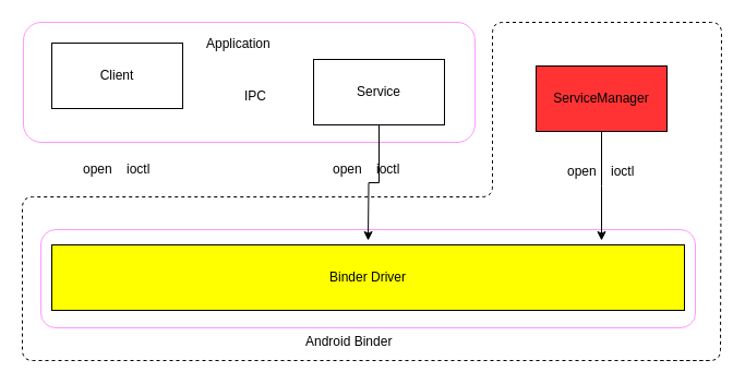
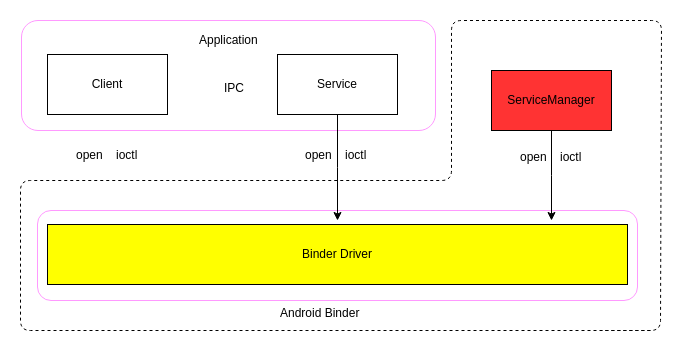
  <mxCell id="0" />
  <mxCell id="1" parent="0" />
  <mxCell id="2" value="" style="rounded=1;whiteSpace=wrap;html=1;strokeColor=#FF99FF;fillColor=#FFFFFF;" vertex="1" parent="1"><mxGeometry x="37" y="210" width="600" height="90" as="geometry" /></mxCell>
  <mxCell id="3" value="" style="rounded=1;whiteSpace=wrap;html=1;strokeColor=#FF99FF;fillColor=#FFFFFF;" vertex="1" parent="1"><mxGeometry x="21" y="20" width="414" height="110" as="geometry" /></mxCell>
  <mxCell id="4" value="" style="endArrow=none;dashed=1;html=1;fillColor=#00CC00;" edge="1" parent="1"><mxGeometry width="50" height="50" relative="1" as="geometry"><mxPoint x="650" y="330" as="sourcePoint" /><mxPoint x="601" y="330" as="targetPoint" /><Array as="points"><mxPoint x="20" y="330" /><mxPoint x="20" y="180" /><mxPoint x="451" y="180" /><mxPoint x="451" y="20" /><mxPoint x="661" y="20" /><mxPoint x="660" y="330" /></Array></mxGeometry></mxCell>
- <mxCell id="5" value="Client" style="rounded=0;whiteSpace=wrap;html=1;" vertex="1" parent="1"><mxGeometry x="47" y="39" width="120" height="60" as="geometry" /></mxCell>
+ <mxCell id="5" value="Client" style="rounded=0;whiteSpace=wrap;html=1;" vertex="1" parent="1"><mxGeometry x="47" y="54" width="120" height="60" as="geometry" /></mxCell>
  <mxCell id="6" value="" style="edgeStyle=orthogonalEdgeStyle;rounded=0;orthogonalLoop=1;jettySize=auto;html=1;" edge="1" parent="1" source="7"><mxGeometry relative="1" as="geometry"><mxPoint x="337" y="220" as="targetPoint" /></mxGeometry></mxCell>
- <mxCell id="7" value="Service" style="rounded=0;whiteSpace=wrap;html=1;" vertex="1" parent="1"><mxGeometry x="287" y="54" width="120" height="60" as="geometry" /></mxCell>
+ <mxCell id="7" value="Service" style="rounded=0;whiteSpace=wrap;html=1;" vertex="1" parent="1"><mxGeometry x="277" y="54" width="120" height="60" as="geometry" /></mxCell>
  <mxCell id="8" value="" style="edgeStyle=orthogonalEdgeStyle;rounded=0;orthogonalLoop=1;jettySize=auto;html=1;" edge="1" parent="1" source="19"><mxGeometry relative="1" as="geometry"><mxPoint x="551" y="220" as="targetPoint" /></mxGeometry></mxCell>
  <mxCell id="9" value="Binder Driver" style="rounded=0;whiteSpace=wrap;html=1;fillColor=#FFFF00;" vertex="1" parent="1"><mxGeometry x="47" y="224" width="580" height="60" as="geometry" /></mxCell>
  <mxCell id="10" value="Android Binder" style="text;html=1;resizable=0;points=[];autosize=1;align=left;verticalAlign=top;spacingTop=-4;" vertex="1" parent="1"><mxGeometry x="278" y="303" width="110" height="20" as="geometry" /></mxCell>
  <mxCell id="11" value="open" style="text;html=1;resizable=0;points=[];autosize=1;align=left;verticalAlign=top;spacingTop=-4;" vertex="1" parent="1"><mxGeometry x="74" y="145" width="40" height="20" as="geometry" /></mxCell>
  <mxCell id="12" value="ioctl" style="text;html=1;resizable=0;points=[];autosize=1;align=left;verticalAlign=top;spacingTop=-4;" vertex="1" parent="1"><mxGeometry x="114" y="145" width="40" height="20" as="geometry" /></mxCell>
  <mxCell id="13" value="open" style="text;html=1;resizable=0;points=[];autosize=1;align=left;verticalAlign=top;spacingTop=-4;" vertex="1" parent="1"><mxGeometry x="303" y="145" width="40" height="20" as="geometry" /></mxCell>
  <mxCell id="14" value="ioctl" style="text;html=1;resizable=0;points=[];autosize=1;align=left;verticalAlign=top;spacingTop=-4;" vertex="1" parent="1"><mxGeometry x="343" y="145" width="40" height="20" as="geometry" /></mxCell>
  <mxCell id="15" value="open" style="text;html=1;resizable=0;points=[];autosize=1;align=left;verticalAlign=top;spacingTop=-4;" vertex="1" parent="1"><mxGeometry x="518" y="147" width="40" height="20" as="geometry" /></mxCell>
  <mxCell id="16" value="ioctl" style="text;html=1;resizable=0;points=[];autosize=1;align=left;verticalAlign=top;spacingTop=-4;" vertex="1" parent="1"><mxGeometry x="558" y="147" width="40" height="20" as="geometry" /></mxCell>
  <mxCell id="17" value="IPC" style="text;html=1;resizable=0;points=[];autosize=1;align=left;verticalAlign=top;spacingTop=-4;" vertex="1" parent="1"><mxGeometry x="222" y="78" width="40" height="20" as="geometry" /></mxCell>
- <mxCell id="18" value="Application" style="text;html=1;resizable=0;points=[];autosize=1;align=left;verticalAlign=top;spacingTop=-4;" vertex="1" parent="1"><mxGeometry x="187" y="30" width="70" height="20" as="geometry" /></mxCell>
- <mxCell id="19" value="ServiceManager" style="rounded=0;whiteSpace=wrap;html=1;fillColor=#FF3333;" vertex="1" parent="1"><mxGeometry x="491" y="60" width="120" height="60" as="geometry" /></mxCell>
+ <mxCell id="18" value="Application" style="text;html=1;resizable=0;points=[];autosize=1;align=left;verticalAlign=top;spacingTop=-4;" vertex="1" parent="1"><mxGeometry x="197" y="30" width="70" height="20" as="geometry" /></mxCell>
+ <mxCell id="19" value="ServiceManager" style="rounded=0;whiteSpace=wrap;html=1;fillColor=#FF3333;" vertex="1" parent="1"><mxGeometry x="491" y="70" width="120" height="60" as="geometry" /></mxCell>
